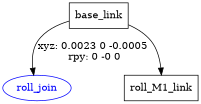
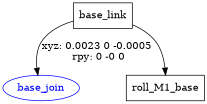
  digraph {
    node [shape=box]
    n1 [label=base_link]
-   roll_join [color=blue fontcolor=blue shape=ellipse]
-   n3 [label=roll_M1_link]
+   roll_join [color=blue fontcolor=blue shape=ellipse label=base_join]
+   n3 [label=roll_M1_base]
    n1 -> roll_join [label="xyz: 0.0023 0 -0.0005 \nrpy: 0 -0 0"]
    n1 -> n3
  }
